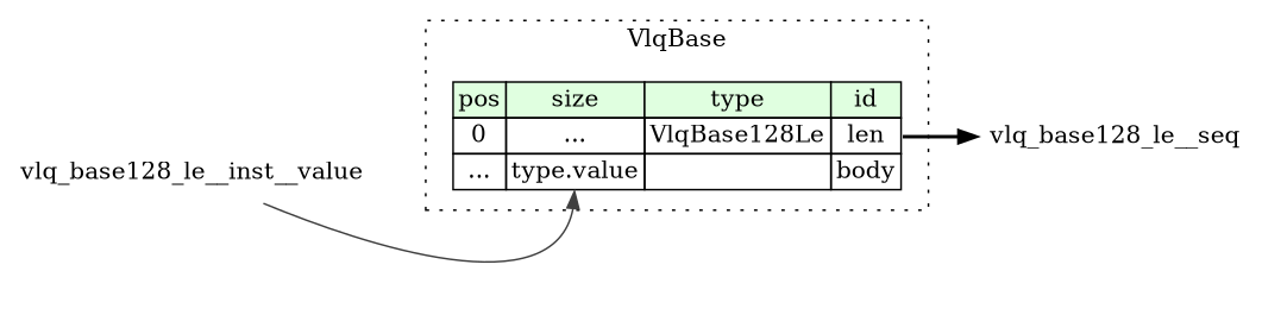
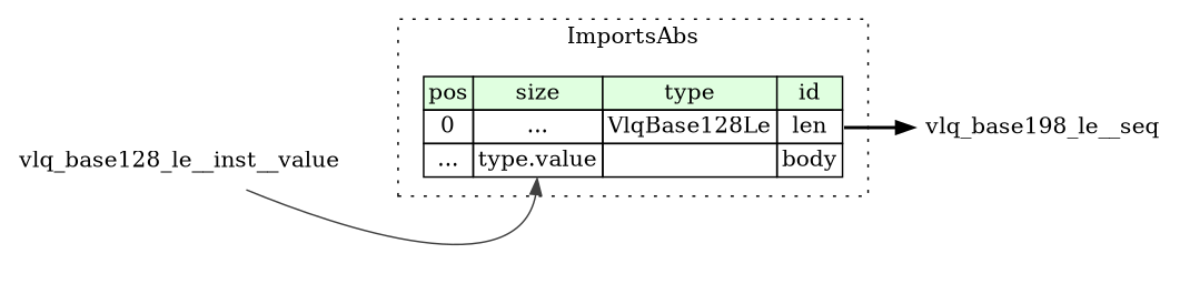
  digraph {
    rankdir=LR
    node [shape=plaintext]
    n1 [label=<<TABLE BORDER="0" CELLBORDER="1" CELLSPACING="0"> 			<TR><TD BGCOLOR="#E0FFE0">pos</TD><TD BGCOLOR="#E0FFE0">size</TD><TD BGCOLOR="#E0FFE0">type</TD><TD BGCOLOR="#E0FFE0">id</TD></TR> 			<TR><TD PORT="len_pos">0</TD><TD PORT="len_size">...</TD><TD>VlqBase128Le</TD><TD PORT="len_type">len</TD></TR> 			<TR><TD PORT="body_pos">...</TD><TD PORT="body_size">type.value</TD><TD></TD><TD PORT="body_type">body</TD></TR> 		</TABLE>>]
-   vlq_base128_le__seq
+   vlq_base128_le__seq [label=vlq_base198_le__seq]
    vlq_base128_le__inst__value
    subgraph cluster_1 {
-     label=VlqBase
+     label=ImportsAbs
      style=dotted
      n1
    }
    n1 -> vlq_base128_le__seq [style=bold tailport=len_type]
    vlq_base128_le__inst__value -> n1 [color="#404040" headport=body_size tailport=value_type]
  }
